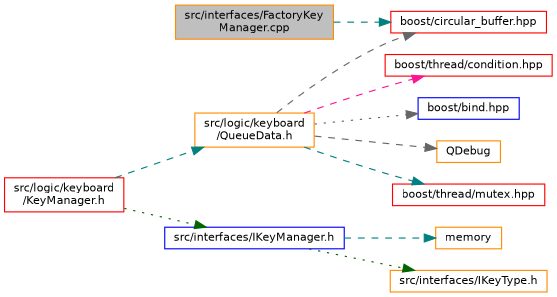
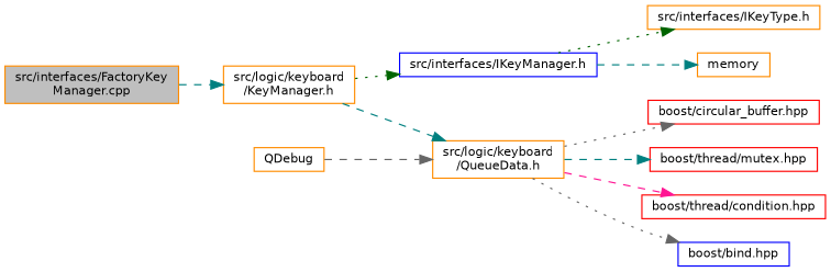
  digraph {
    rankdir=LR
    node [color=darkorange fillcolor=white fontname=Helvetica fontsize=10 shape=record style=filled]
    edge [color=teal fontname=Helvetica fontsize=10 labelfontname=Helvetica labelfontsize=10 style=dashed]
    n1 [fillcolor=grey75 fontcolor=black height=0.2 label="src/interfaces/FactoryKey\lManager.cpp" width=0.4]
-   n2 [color=red height=0.2 label="src/logic/keyboard\l/KeyManager.h" width=0.4]
+   n2 [height=0.2 label="src/logic/keyboard\l/KeyManager.h" width=0.4]
    n3 [color=blue height=0.2 label="src/interfaces/IKeyManager.h" width=0.4]
    n4 [height=0.2 label="src/interfaces/IKeyType.h" width=0.4]
    n5 [height=0.2 label=memory width=0.4]
    n6 [height=0.2 label="src/logic/keyboard\l/QueueData.h" width=0.4]
    n7 [color=red height=0.2 label="boost/circular_buffer.hpp" width=0.4]
    n8 [color=red height=0.2 label="boost/thread/mutex.hpp" width=0.4]
    n9 [color=red height=0.2 label="boost/thread/condition.hpp" width=0.4]
    n10 [color=blue height=0.2 label="boost/bind.hpp" width=0.4]
    n11 [height=0.2 label=QDebug width=0.4]
-   n1 -> n7
+   n1 -> n2
    n2 -> n3 [color=darkgreen style=dotted]
    n2 -> n6
    n3 -> n4 [color=darkgreen style=dotted]
    n3 -> n5
-   n6 -> n7 [color=gray40]
+   n6 -> n7 [color=gray40 style=dotted]
    n6 -> n8
    n6 -> n9 [color=deeppink]
    n6 -> n10 [color=gray40 style=dotted]
-   n6 -> n11 [color=gray40]
+   n11 -> n6 [color=gray40]
  }
